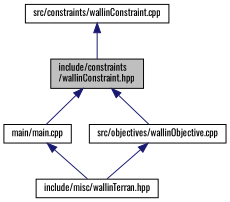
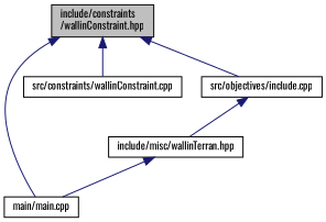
  digraph {
    fontname=Oswald
    node [color=black fillcolor=white fontname=Oswald fontsize=10 shape=record style=filled]
    edge [color=midnightblue dir=back fontname=Oswald fontsize=10 labelfontname=Helvetica labelfontsize=10 style=solid]
    n1 [fillcolor=grey75 fontcolor=black height=0.2 label="include/constraints\l/wallinConstraint.hpp" width=0.4]
    n2 [height=0.2 label="main/main.cpp" width=0.4]
    n3 [height=0.2 label="src/constraints/wallinConstraint.cpp" width=0.4]
-   n4 [height=0.2 label="src/objectives/wallinObjective.cpp" width=0.4]
+   n4 [height=0.2 label="src/objectives/include.cpp" width=0.4]
    n5 [height=0.2 label="include/misc/wallinTerran.hpp" width=0.4]
    n1 -> n2
-   n3 -> n1
+   n1 -> n3
    n1 -> n4
    n4 -> n5
-   n2 -> n5
+   n5 -> n2
  }
